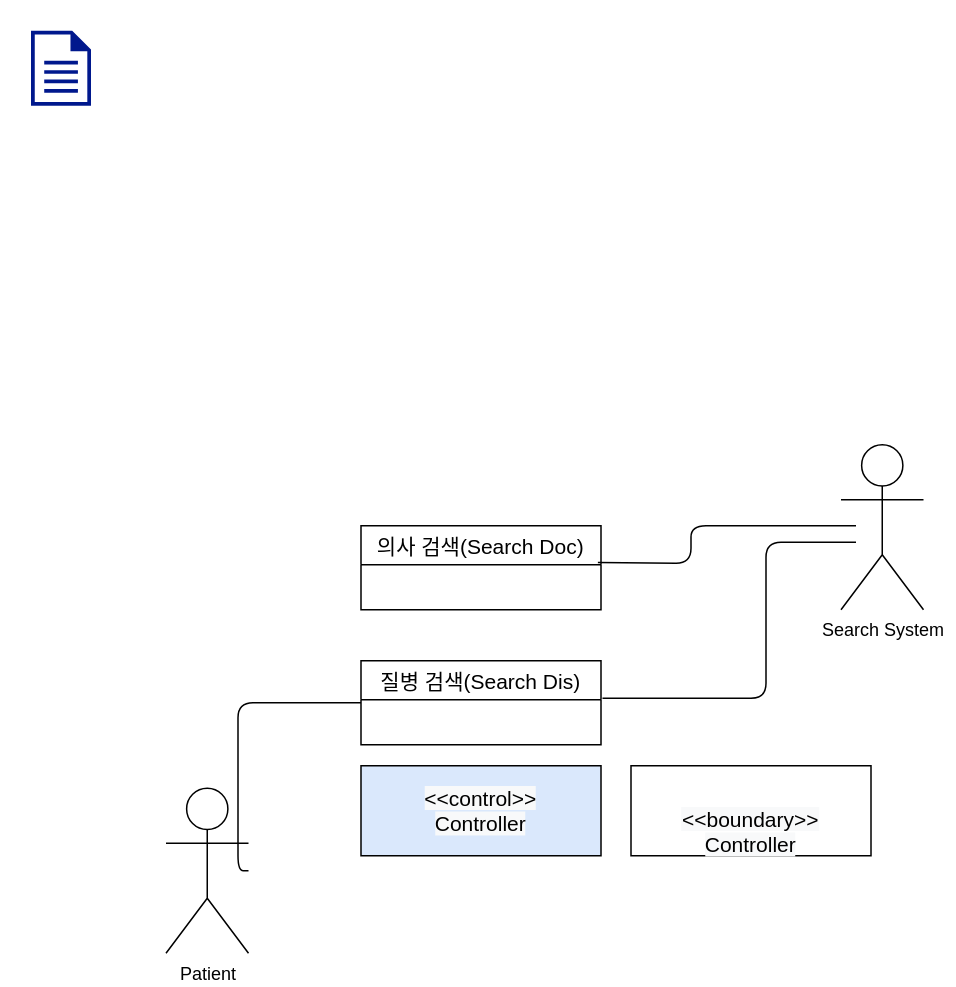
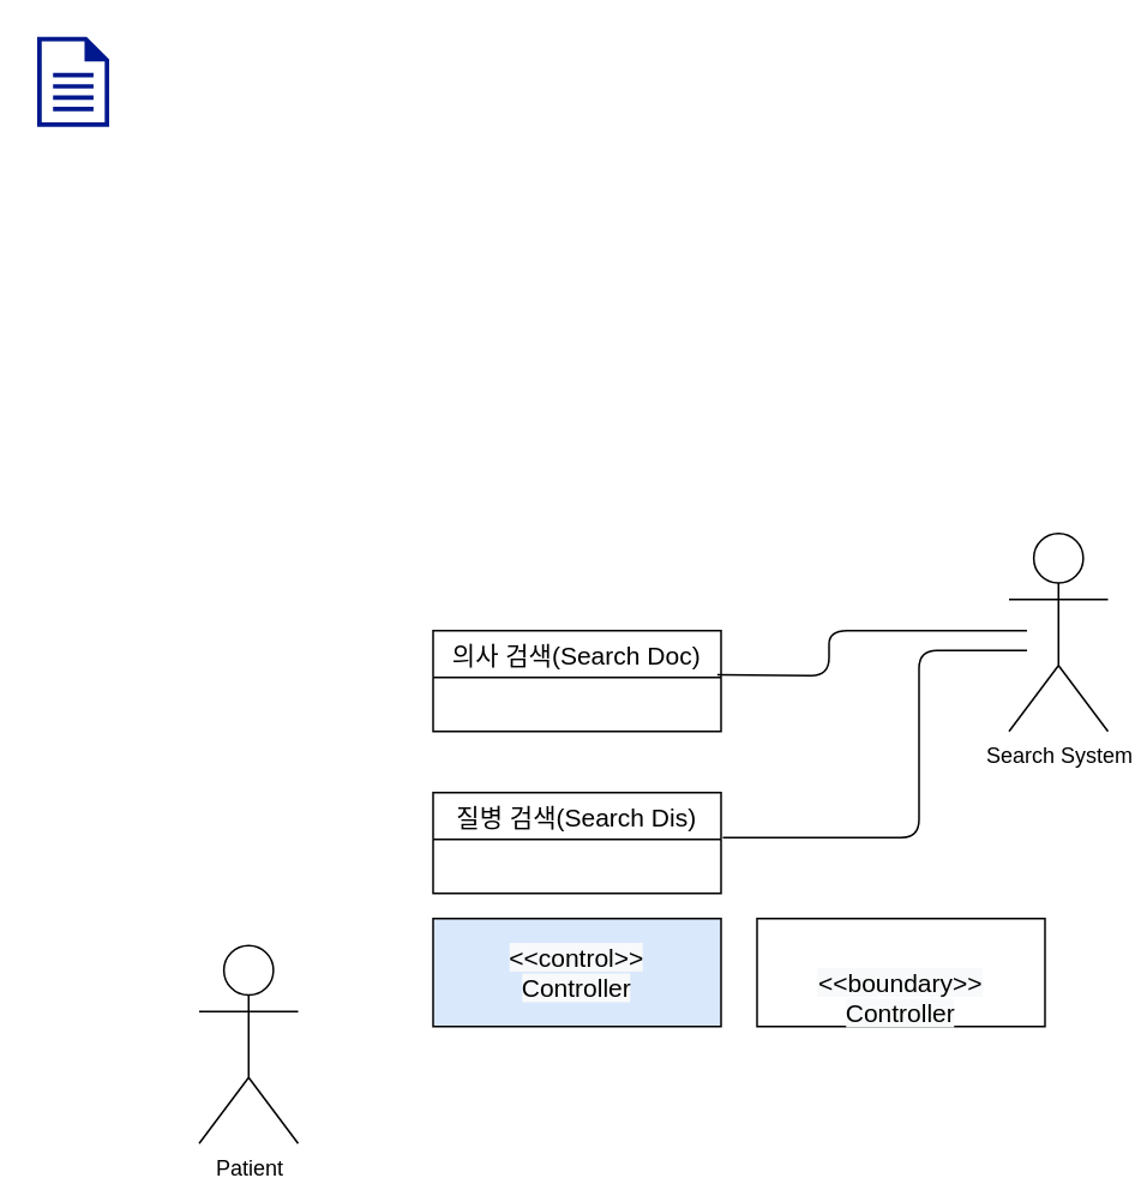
  <mxCell id="0" />
  <mxCell id="1" parent="0" />
  <mxCell id="2" value="Patient" style="shape=umlActor;verticalLabelPosition=bottom;verticalAlign=top;html=1;outlineConnect=0;" parent="1" vertex="1"><mxGeometry x="110" y="525" width="55" height="110" as="geometry" /></mxCell>
  <mxCell id="3" value="Search System" style="shape=umlActor;verticalLabelPosition=bottom;verticalAlign=top;html=1;outlineConnect=0;" parent="1" vertex="1"><mxGeometry x="560" y="296" width="55" height="110" as="geometry" /></mxCell>
  <mxCell id="4" value="" style="aspect=fixed;pointerEvents=1;shadow=0;dashed=0;html=1;strokeColor=none;labelPosition=center;verticalLabelPosition=bottom;verticalAlign=top;align=center;fillColor=#00188D;shape=mxgraph.mscae.enterprise.document" parent="1" vertex="1"><mxGeometry x="20" y="20" width="40" height="50" as="geometry" /></mxCell>
  <mxCell id="5" value="의사 검색(Search Doc)" style="swimlane;fontStyle=0;childLayout=stackLayout;horizontal=1;startSize=26;horizontalStack=0;resizeParent=1;resizeParentMax=0;resizeLast=0;collapsible=1;marginBottom=0;align=center;fontSize=14;" parent="1" vertex="1"><mxGeometry x="240" y="350" width="160" height="56" as="geometry"><mxRectangle x="310" y="230" width="50" height="26" as="alternateBounds" /></mxGeometry></mxCell>
  <mxCell id="6" value=" " style="text;strokeColor=none;fillColor=none;spacingLeft=4;spacingRight=4;overflow=hidden;rotatable=0;points=[[0,0.5],[1,0.5]];portConstraint=eastwest;fontSize=12;" parent="5" vertex="1"><mxGeometry y="26" width="160" height="30" as="geometry" /></mxCell>
  <mxCell id="7" value="질병 검색(Search Dis)" style="swimlane;fontStyle=0;childLayout=stackLayout;horizontal=1;startSize=26;horizontalStack=0;resizeParent=1;resizeParentMax=0;resizeLast=0;collapsible=1;marginBottom=0;align=center;fontSize=14;" parent="1" vertex="1"><mxGeometry x="240" y="440" width="160" height="56" as="geometry"><mxRectangle x="310" y="230" width="50" height="26" as="alternateBounds" /></mxGeometry></mxCell>
  <mxCell id="8" value=" " style="text;strokeColor=none;fillColor=none;spacingLeft=4;spacingRight=4;overflow=hidden;rotatable=0;points=[[0,0.5],[1,0.5]];portConstraint=eastwest;fontSize=12;" parent="7" vertex="1"><mxGeometry y="26" width="160" height="30" as="geometry" /></mxCell>
- <mxCell id="9" value="" style="endArrow=none;html=1;exitX=0;exitY=0.5;exitDx=0;exitDy=0;" parent="1" source="7" target="2" edge="1"><mxGeometry width="50" height="50" relative="1" as="geometry"><mxPoint x="210" y="480" as="sourcePoint" /><mxPoint x="158" y="605" as="targetPoint" /><Array as="points"><mxPoint x="158" y="468" /><mxPoint x="158" y="580" /></Array></mxGeometry></mxCell>
  <mxCell id="10" value="" style="endArrow=none;html=1;" parent="1" edge="1"><mxGeometry width="50" height="50" relative="1" as="geometry"><mxPoint x="401" y="465" as="sourcePoint" /><mxPoint x="570" y="361" as="targetPoint" /><Array as="points"><mxPoint x="510" y="465" /><mxPoint x="510" y="361" /></Array></mxGeometry></mxCell>
  <mxCell id="11" value="" style="endArrow=none;html=1;exitX=0.987;exitY=-0.048;exitDx=0;exitDy=0;exitPerimeter=0;" parent="1" source="6" edge="1"><mxGeometry width="50" height="50" relative="1" as="geometry"><mxPoint x="480" y="490" as="sourcePoint" /><mxPoint x="570" y="350" as="targetPoint" /><Array as="points"><mxPoint x="460" y="375" /><mxPoint x="460" y="350" /></Array></mxGeometry></mxCell>
  <mxCell id="12" value="&#10;&#10;&lt;span style=&quot;color: rgb(0, 0, 0); font-family: helvetica; font-size: 14px; font-style: normal; font-weight: 400; letter-spacing: normal; text-align: center; text-indent: 0px; text-transform: none; word-spacing: 0px; background-color: rgb(248, 249, 250); display: inline; float: none;&quot;&gt;&amp;lt;&amp;lt;control&amp;gt;&amp;gt;&lt;/span&gt;&lt;br style=&quot;padding: 0px; margin: 0px; color: rgb(0, 0, 0); font-family: helvetica; font-size: 14px; font-style: normal; font-weight: 400; letter-spacing: normal; text-align: center; text-indent: 0px; text-transform: none; word-spacing: 0px; background-color: rgb(248, 249, 250);&quot;&gt;&lt;span style=&quot;color: rgb(0, 0, 0); font-family: helvetica; font-size: 14px; font-style: normal; font-weight: 400; letter-spacing: normal; text-align: center; text-indent: 0px; text-transform: none; word-spacing: 0px; background-color: rgb(248, 249, 250); display: inline; float: none;&quot;&gt;Controller&lt;/span&gt;&#10;&#10;" style="rounded=0;whiteSpace=wrap;html=1;fillColor=#dae8fc;" vertex="1" parent="1"><mxGeometry x="240" y="510" width="160" height="60" as="geometry" /></mxCell>
  <mxCell id="13" value="&lt;br&gt;&lt;br&gt;&lt;span style=&quot;color: rgb(0 , 0 , 0) ; font-family: &amp;#34;helvetica&amp;#34; ; font-size: 14px ; font-style: normal ; font-weight: 400 ; letter-spacing: normal ; text-align: center ; text-indent: 0px ; text-transform: none ; word-spacing: 0px ; background-color: rgb(248 , 249 , 250) ; display: inline ; float: none&quot;&gt;&amp;lt;&amp;lt;boundary&amp;gt;&amp;gt;&lt;/span&gt;&lt;br style=&quot;padding: 0px ; margin: 0px ; color: rgb(0 , 0 , 0) ; font-family: &amp;#34;helvetica&amp;#34; ; font-size: 14px ; font-style: normal ; font-weight: 400 ; letter-spacing: normal ; text-align: center ; text-indent: 0px ; text-transform: none ; word-spacing: 0px ; background-color: rgb(248 , 249 , 250)&quot;&gt;&lt;span style=&quot;color: rgb(0 , 0 , 0) ; font-family: &amp;#34;helvetica&amp;#34; ; font-size: 14px ; font-style: normal ; font-weight: 400 ; letter-spacing: normal ; text-align: center ; text-indent: 0px ; text-transform: none ; word-spacing: 0px ; background-color: rgb(248 , 249 , 250) ; display: inline ; float: none&quot;&gt;Controller&lt;/span&gt;&lt;br&gt;" style="rounded=0;whiteSpace=wrap;html=1;" vertex="1" parent="1"><mxGeometry x="420" y="510" width="160" height="60" as="geometry" /></mxCell>
